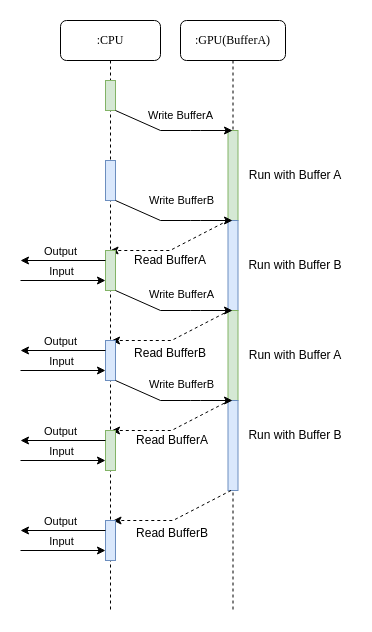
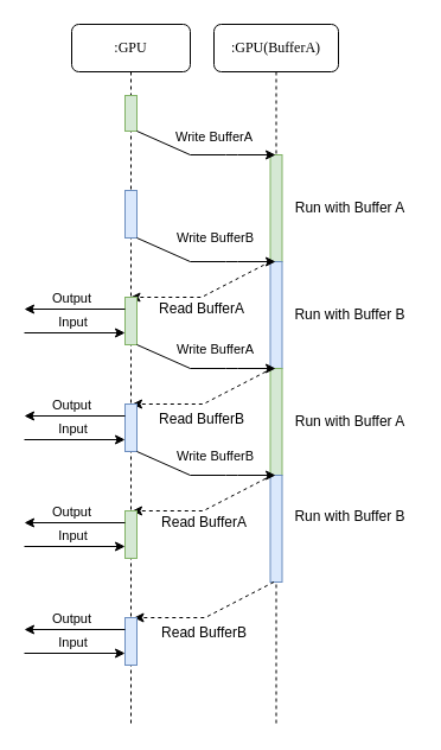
  <mxCell id="0" />
  <mxCell id="1" parent="0" />
  <mxCell id="2" value=":GPU(BufferA)" style="shape=umlLifeline;perimeter=lifelinePerimeter;whiteSpace=wrap;html=1;container=1;collapsible=0;recursiveResize=0;outlineConnect=0;rounded=1;shadow=0;comic=0;labelBackgroundColor=none;strokeWidth=1;fontFamily=Verdana;fontSize=12;align=center;" parent="1" vertex="1"><mxGeometry x="180" y="20" width="105" height="590" as="geometry" /></mxCell>
  <mxCell id="3" value="" style="html=1;points=[];perimeter=orthogonalPerimeter;rounded=0;shadow=0;comic=0;labelBackgroundColor=none;strokeWidth=1;fontFamily=Verdana;fontSize=12;align=center;fillColor=#d5e8d4;strokeColor=#82b366;" parent="2" vertex="1"><mxGeometry x="47.5" y="110" width="10" height="90" as="geometry" /></mxCell>
  <mxCell id="4" value="" style="html=1;points=[];perimeter=orthogonalPerimeter;rounded=0;shadow=0;comic=0;labelBackgroundColor=none;strokeWidth=1;fontFamily=Verdana;fontSize=12;align=center;fillColor=#dae8fc;strokeColor=#6c8ebf;" vertex="1" parent="2"><mxGeometry x="47.5" y="200" width="10" height="90" as="geometry" /></mxCell>
  <mxCell id="5" value="" style="endArrow=classic;html=1;rounded=0;dashed=1;" edge="1" parent="2"><mxGeometry width="50" height="50" relative="1" as="geometry"><mxPoint x="47.5" y="200" as="sourcePoint" /><mxPoint x="-70.5" y="230" as="targetPoint" /><Array as="points"><mxPoint x="-10.5" y="230" /></Array></mxGeometry></mxCell>
  <mxCell id="6" value="Read BufferA" style="text;html=1;strokeColor=none;fillColor=none;align=center;verticalAlign=middle;whiteSpace=wrap;rounded=0;" parent="2" vertex="1"><mxGeometry x="-50" y="227.5" width="80" height="25" as="geometry" /></mxCell>
  <mxCell id="7" value="" style="html=1;points=[];perimeter=orthogonalPerimeter;rounded=0;shadow=0;comic=0;labelBackgroundColor=none;strokeWidth=1;fontFamily=Verdana;fontSize=12;align=center;fillColor=#d5e8d4;strokeColor=#82b366;" vertex="1" parent="2"><mxGeometry x="47.5" y="290" width="10" height="90" as="geometry" /></mxCell>
  <mxCell id="8" value="" style="endArrow=classic;html=1;rounded=0;dashed=1;" edge="1" parent="2"><mxGeometry width="50" height="50" relative="1" as="geometry"><mxPoint x="49" y="290" as="sourcePoint" /><mxPoint x="-69" y="320" as="targetPoint" /><Array as="points"><mxPoint x="-9" y="320" /></Array></mxGeometry></mxCell>
  <mxCell id="9" value="" style="html=1;points=[];perimeter=orthogonalPerimeter;rounded=0;shadow=0;comic=0;labelBackgroundColor=none;strokeWidth=1;fontFamily=Verdana;fontSize=12;align=center;fillColor=#dae8fc;strokeColor=#6c8ebf;" vertex="1" parent="2"><mxGeometry x="47.5" y="380" width="10" height="90" as="geometry" /></mxCell>
  <mxCell id="10" value="" style="endArrow=classic;html=1;rounded=0;dashed=1;" edge="1" parent="2"><mxGeometry width="50" height="50" relative="1" as="geometry"><mxPoint x="49" y="380" as="sourcePoint" /><mxPoint x="-69" y="410" as="targetPoint" /><Array as="points"><mxPoint x="-9" y="410" /></Array></mxGeometry></mxCell>
  <mxCell id="11" value="Read BufferA" style="text;html=1;strokeColor=none;fillColor=none;align=center;verticalAlign=middle;whiteSpace=wrap;rounded=0;" vertex="1" parent="2"><mxGeometry x="-48.5" y="407.5" width="80" height="25" as="geometry" /></mxCell>
  <mxCell id="12" value="" style="endArrow=classic;html=1;rounded=0;dashed=1;" edge="1" parent="2"><mxGeometry width="50" height="50" relative="1" as="geometry"><mxPoint x="50.5" y="470" as="sourcePoint" /><mxPoint x="-67.5" y="500" as="targetPoint" /><Array as="points"><mxPoint x="-7.5" y="500" /></Array></mxGeometry></mxCell>
  <mxCell id="13" value="Read BufferB" style="text;html=1;strokeColor=none;fillColor=none;align=center;verticalAlign=middle;whiteSpace=wrap;rounded=0;" vertex="1" parent="2"><mxGeometry x="-48.5" y="500" width="80" height="25" as="geometry" /></mxCell>
- <mxCell id="14" value=":CPU" style="shape=umlLifeline;perimeter=lifelinePerimeter;whiteSpace=wrap;html=1;container=1;collapsible=0;recursiveResize=0;outlineConnect=0;rounded=1;shadow=0;comic=0;labelBackgroundColor=none;strokeWidth=1;fontFamily=Verdana;fontSize=12;align=center;" parent="1" vertex="1"><mxGeometry x="60" y="20" width="100" height="590" as="geometry" /></mxCell>
+ <mxCell id="14" value=":GPU" style="shape=umlLifeline;perimeter=lifelinePerimeter;whiteSpace=wrap;html=1;container=1;collapsible=0;recursiveResize=0;outlineConnect=0;rounded=1;shadow=0;comic=0;labelBackgroundColor=none;strokeWidth=1;fontFamily=Verdana;fontSize=12;align=center;" parent="1" vertex="1"><mxGeometry x="60" y="20" width="100" height="590" as="geometry" /></mxCell>
  <mxCell id="15" value="" style="html=1;points=[];perimeter=orthogonalPerimeter;outlineConnect=0;targetShapes=umlLifeline;portConstraint=eastwest;newEdgeStyle={&quot;edgeStyle&quot;:&quot;elbowEdgeStyle&quot;,&quot;elbow&quot;:&quot;vertical&quot;,&quot;curved&quot;:0,&quot;rounded&quot;:0};fillColor=#d5e8d4;strokeColor=#82b366;" parent="14" vertex="1"><mxGeometry x="45" y="230" width="10" height="40" as="geometry" /></mxCell>
  <mxCell id="16" value="" style="endArrow=classic;html=1;rounded=0;verticalAlign=top;horizontal=0;" parent="14" edge="1"><mxGeometry width="50" height="50" relative="1" as="geometry"><mxPoint x="45" y="240" as="sourcePoint" /><mxPoint x="-40" y="240" as="targetPoint" /></mxGeometry></mxCell>
  <mxCell id="17" value="Output" style="edgeLabel;html=1;align=center;verticalAlign=middle;resizable=0;points=[];" parent="16" vertex="1" connectable="0"><mxGeometry x="0.027" relative="1" as="geometry"><mxPoint x="-1" y="-10" as="offset" /></mxGeometry></mxCell>
  <mxCell id="18" value="" style="endArrow=classic;html=1;rounded=0;" parent="14" edge="1"><mxGeometry width="50" height="50" relative="1" as="geometry"><mxPoint x="-40" y="260" as="sourcePoint" /><mxPoint x="45" y="260.0" as="targetPoint" /></mxGeometry></mxCell>
  <mxCell id="19" value="Input" style="edgeLabel;html=1;align=center;verticalAlign=middle;resizable=0;points=[];" parent="18" vertex="1" connectable="0"><mxGeometry x="0.099" relative="1" as="geometry"><mxPoint x="-7" y="-10" as="offset" /></mxGeometry></mxCell>
  <mxCell id="20" value="" style="html=1;points=[];perimeter=orthogonalPerimeter;outlineConnect=0;targetShapes=umlLifeline;portConstraint=eastwest;newEdgeStyle={&quot;edgeStyle&quot;:&quot;elbowEdgeStyle&quot;,&quot;elbow&quot;:&quot;vertical&quot;,&quot;curved&quot;:0,&quot;rounded&quot;:0};fillColor=#dae8fc;strokeColor=#6c8ebf;" parent="14" vertex="1"><mxGeometry x="45" y="140" width="10" height="40" as="geometry" /></mxCell>
  <mxCell id="21" value="" style="html=1;points=[];perimeter=orthogonalPerimeter;outlineConnect=0;targetShapes=umlLifeline;portConstraint=eastwest;newEdgeStyle={&quot;edgeStyle&quot;:&quot;elbowEdgeStyle&quot;,&quot;elbow&quot;:&quot;vertical&quot;,&quot;curved&quot;:0,&quot;rounded&quot;:0};fillColor=#d5e8d4;strokeColor=#82b366;" vertex="1" parent="14"><mxGeometry x="45" y="60" width="10" height="30" as="geometry" /></mxCell>
  <mxCell id="22" value="" style="endArrow=classic;html=1;rounded=0;" edge="1" parent="14"><mxGeometry width="50" height="50" relative="1" as="geometry"><mxPoint x="55" y="270" as="sourcePoint" /><mxPoint x="172" y="290" as="targetPoint" /><Array as="points"><mxPoint x="100" y="290" /><mxPoint x="130" y="290" /><mxPoint x="140" y="290" /></Array></mxGeometry></mxCell>
  <mxCell id="23" value="Write BufferA" style="edgeLabel;html=1;align=center;verticalAlign=middle;resizable=0;points=[];" vertex="1" connectable="0" parent="22"><mxGeometry x="-0.243" y="3" relative="1" as="geometry"><mxPoint x="22" y="-12" as="offset" /></mxGeometry></mxCell>
  <mxCell id="24" value="" style="endArrow=classic;html=1;rounded=0;" edge="1" parent="14"><mxGeometry width="50" height="50" relative="1" as="geometry"><mxPoint x="55" y="90" as="sourcePoint" /><mxPoint x="172" y="110" as="targetPoint" /><Array as="points"><mxPoint x="100" y="110" /><mxPoint x="130" y="110" /><mxPoint x="140" y="110" /></Array></mxGeometry></mxCell>
  <mxCell id="25" value="Write BufferA" style="edgeLabel;html=1;align=center;verticalAlign=middle;resizable=0;points=[];" vertex="1" connectable="0" parent="24"><mxGeometry x="-0.243" y="3" relative="1" as="geometry"><mxPoint x="21" y="-11" as="offset" /></mxGeometry></mxCell>
  <mxCell id="26" value="" style="endArrow=classic;html=1;rounded=0;" parent="14" edge="1"><mxGeometry width="50" height="50" relative="1" as="geometry"><mxPoint x="55" y="180" as="sourcePoint" /><mxPoint x="172" y="200" as="targetPoint" /><Array as="points"><mxPoint x="100" y="200" /><mxPoint x="130" y="200" /><mxPoint x="140" y="200" /></Array></mxGeometry></mxCell>
  <mxCell id="27" value="Write BufferB" style="edgeLabel;html=1;align=center;verticalAlign=middle;resizable=0;points=[];" parent="26" vertex="1" connectable="0"><mxGeometry x="-0.243" y="3" relative="1" as="geometry"><mxPoint x="22" y="-16" as="offset" /></mxGeometry></mxCell>
  <mxCell id="28" value="" style="html=1;points=[];perimeter=orthogonalPerimeter;outlineConnect=0;targetShapes=umlLifeline;portConstraint=eastwest;newEdgeStyle={&quot;edgeStyle&quot;:&quot;elbowEdgeStyle&quot;,&quot;elbow&quot;:&quot;vertical&quot;,&quot;curved&quot;:0,&quot;rounded&quot;:0};fillColor=#dae8fc;strokeColor=#6c8ebf;" vertex="1" parent="14"><mxGeometry x="45" y="320" width="10" height="40" as="geometry" /></mxCell>
  <mxCell id="29" value="" style="endArrow=classic;html=1;rounded=0;verticalAlign=top;horizontal=0;" edge="1" parent="14"><mxGeometry width="50" height="50" relative="1" as="geometry"><mxPoint x="45" y="330" as="sourcePoint" /><mxPoint x="-40" y="330" as="targetPoint" /></mxGeometry></mxCell>
  <mxCell id="30" value="Output" style="edgeLabel;html=1;align=center;verticalAlign=middle;resizable=0;points=[];" vertex="1" connectable="0" parent="29"><mxGeometry x="0.027" relative="1" as="geometry"><mxPoint x="-1" y="-10" as="offset" /></mxGeometry></mxCell>
  <mxCell id="31" value="" style="endArrow=classic;html=1;rounded=0;" edge="1" parent="14"><mxGeometry width="50" height="50" relative="1" as="geometry"><mxPoint x="-40" y="350" as="sourcePoint" /><mxPoint x="45" y="350.0" as="targetPoint" /></mxGeometry></mxCell>
  <mxCell id="32" value="Input" style="edgeLabel;html=1;align=center;verticalAlign=middle;resizable=0;points=[];" vertex="1" connectable="0" parent="31"><mxGeometry x="0.099" relative="1" as="geometry"><mxPoint x="-7" y="-10" as="offset" /></mxGeometry></mxCell>
  <mxCell id="33" value="" style="endArrow=classic;html=1;rounded=0;" edge="1" parent="14"><mxGeometry width="50" height="50" relative="1" as="geometry"><mxPoint x="55" y="360" as="sourcePoint" /><mxPoint x="172" y="380" as="targetPoint" /><Array as="points"><mxPoint x="100" y="380" /><mxPoint x="130" y="380" /><mxPoint x="140" y="380" /></Array></mxGeometry></mxCell>
  <mxCell id="34" value="Write BufferB" style="edgeLabel;html=1;align=center;verticalAlign=middle;resizable=0;points=[];" vertex="1" connectable="0" parent="33"><mxGeometry x="-0.243" y="3" relative="1" as="geometry"><mxPoint x="22" y="-12" as="offset" /></mxGeometry></mxCell>
  <mxCell id="35" value="Run with Buffer A" style="text;html=1;strokeColor=none;fillColor=none;align=center;verticalAlign=middle;whiteSpace=wrap;rounded=0;" vertex="1" parent="1"><mxGeometry x="240" y="160" width="110" height="30" as="geometry" /></mxCell>
  <mxCell id="36" value="Read BufferB" style="text;html=1;strokeColor=none;fillColor=none;align=center;verticalAlign=middle;whiteSpace=wrap;rounded=0;" vertex="1" parent="1"><mxGeometry x="130" y="340" width="80" height="25" as="geometry" /></mxCell>
  <mxCell id="37" value="Run with Buffer B" style="text;html=1;strokeColor=none;fillColor=none;align=center;verticalAlign=middle;whiteSpace=wrap;rounded=0;" vertex="1" parent="1"><mxGeometry x="240" y="250" width="110" height="30" as="geometry" /></mxCell>
  <mxCell id="38" value="Run with Buffer A" style="text;html=1;strokeColor=none;fillColor=none;align=center;verticalAlign=middle;whiteSpace=wrap;rounded=0;" vertex="1" parent="1"><mxGeometry x="240" y="340" width="110" height="30" as="geometry" /></mxCell>
  <mxCell id="39" value="" style="html=1;points=[];perimeter=orthogonalPerimeter;outlineConnect=0;targetShapes=umlLifeline;portConstraint=eastwest;newEdgeStyle={&quot;edgeStyle&quot;:&quot;elbowEdgeStyle&quot;,&quot;elbow&quot;:&quot;vertical&quot;,&quot;curved&quot;:0,&quot;rounded&quot;:0};fillColor=#d5e8d4;strokeColor=#82b366;" vertex="1" parent="1"><mxGeometry x="105" y="430" width="10" height="40" as="geometry" /></mxCell>
  <mxCell id="40" value="" style="endArrow=classic;html=1;rounded=0;verticalAlign=top;horizontal=0;" edge="1" parent="1"><mxGeometry width="50" height="50" relative="1" as="geometry"><mxPoint x="105" y="440" as="sourcePoint" /><mxPoint x="20" y="440" as="targetPoint" /></mxGeometry></mxCell>
  <mxCell id="41" value="Output" style="edgeLabel;html=1;align=center;verticalAlign=middle;resizable=0;points=[];" vertex="1" connectable="0" parent="40"><mxGeometry x="0.027" relative="1" as="geometry"><mxPoint x="-1" y="-10" as="offset" /></mxGeometry></mxCell>
  <mxCell id="42" value="" style="endArrow=classic;html=1;rounded=0;" edge="1" parent="1"><mxGeometry width="50" height="50" relative="1" as="geometry"><mxPoint x="20" y="460" as="sourcePoint" /><mxPoint x="105" y="460" as="targetPoint" /></mxGeometry></mxCell>
  <mxCell id="43" value="Input" style="edgeLabel;html=1;align=center;verticalAlign=middle;resizable=0;points=[];" vertex="1" connectable="0" parent="42"><mxGeometry x="0.099" relative="1" as="geometry"><mxPoint x="-7" y="-10" as="offset" /></mxGeometry></mxCell>
  <mxCell id="44" value="Run with Buffer B" style="text;html=1;strokeColor=none;fillColor=none;align=center;verticalAlign=middle;whiteSpace=wrap;rounded=0;" vertex="1" parent="1"><mxGeometry x="240" y="420" width="110" height="30" as="geometry" /></mxCell>
  <mxCell id="45" value="" style="html=1;points=[];perimeter=orthogonalPerimeter;outlineConnect=0;targetShapes=umlLifeline;portConstraint=eastwest;newEdgeStyle={&quot;edgeStyle&quot;:&quot;elbowEdgeStyle&quot;,&quot;elbow&quot;:&quot;vertical&quot;,&quot;curved&quot;:0,&quot;rounded&quot;:0};fillColor=#dae8fc;strokeColor=#6c8ebf;" vertex="1" parent="1"><mxGeometry x="105" y="520" width="10" height="40" as="geometry" /></mxCell>
  <mxCell id="46" value="" style="endArrow=classic;html=1;rounded=0;verticalAlign=top;horizontal=0;" edge="1" parent="1"><mxGeometry width="50" height="50" relative="1" as="geometry"><mxPoint x="105" y="530" as="sourcePoint" /><mxPoint x="20" y="530" as="targetPoint" /></mxGeometry></mxCell>
  <mxCell id="47" value="Output" style="edgeLabel;html=1;align=center;verticalAlign=middle;resizable=0;points=[];" vertex="1" connectable="0" parent="46"><mxGeometry x="0.027" relative="1" as="geometry"><mxPoint x="-1" y="-10" as="offset" /></mxGeometry></mxCell>
  <mxCell id="48" value="" style="endArrow=classic;html=1;rounded=0;" edge="1" parent="1"><mxGeometry width="50" height="50" relative="1" as="geometry"><mxPoint x="20" y="550" as="sourcePoint" /><mxPoint x="105" y="550" as="targetPoint" /></mxGeometry></mxCell>
  <mxCell id="49" value="Input" style="edgeLabel;html=1;align=center;verticalAlign=middle;resizable=0;points=[];" vertex="1" connectable="0" parent="48"><mxGeometry x="0.099" relative="1" as="geometry"><mxPoint x="-7" y="-10" as="offset" /></mxGeometry></mxCell>
